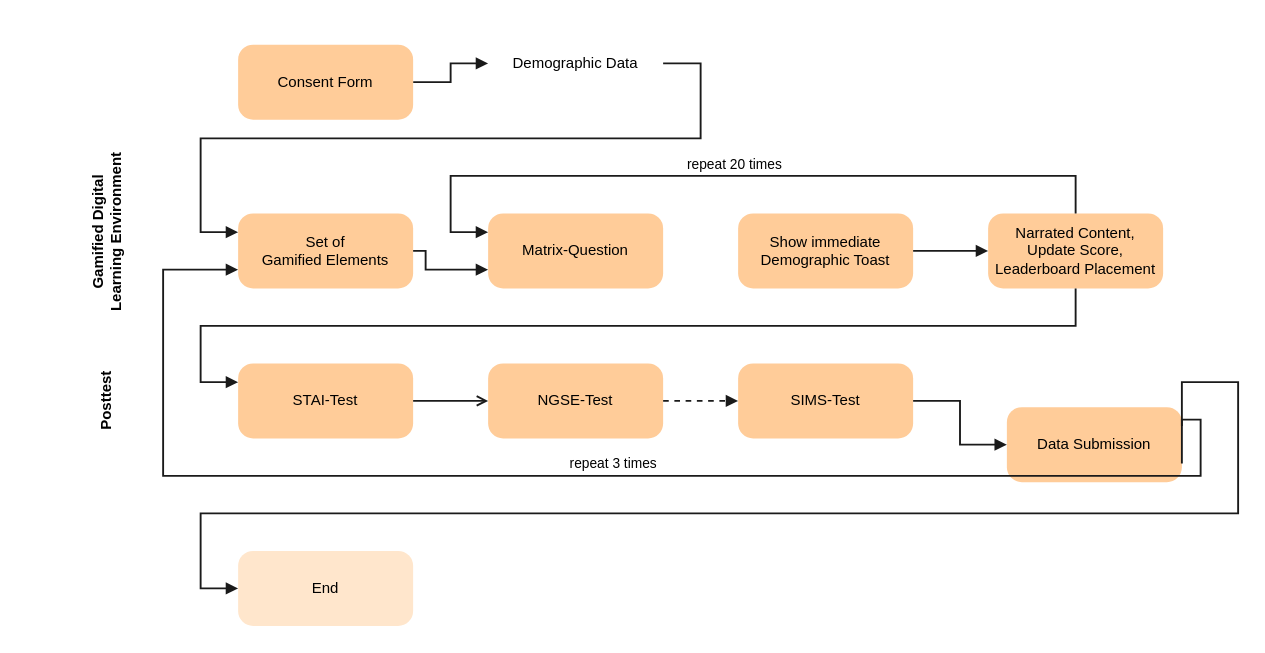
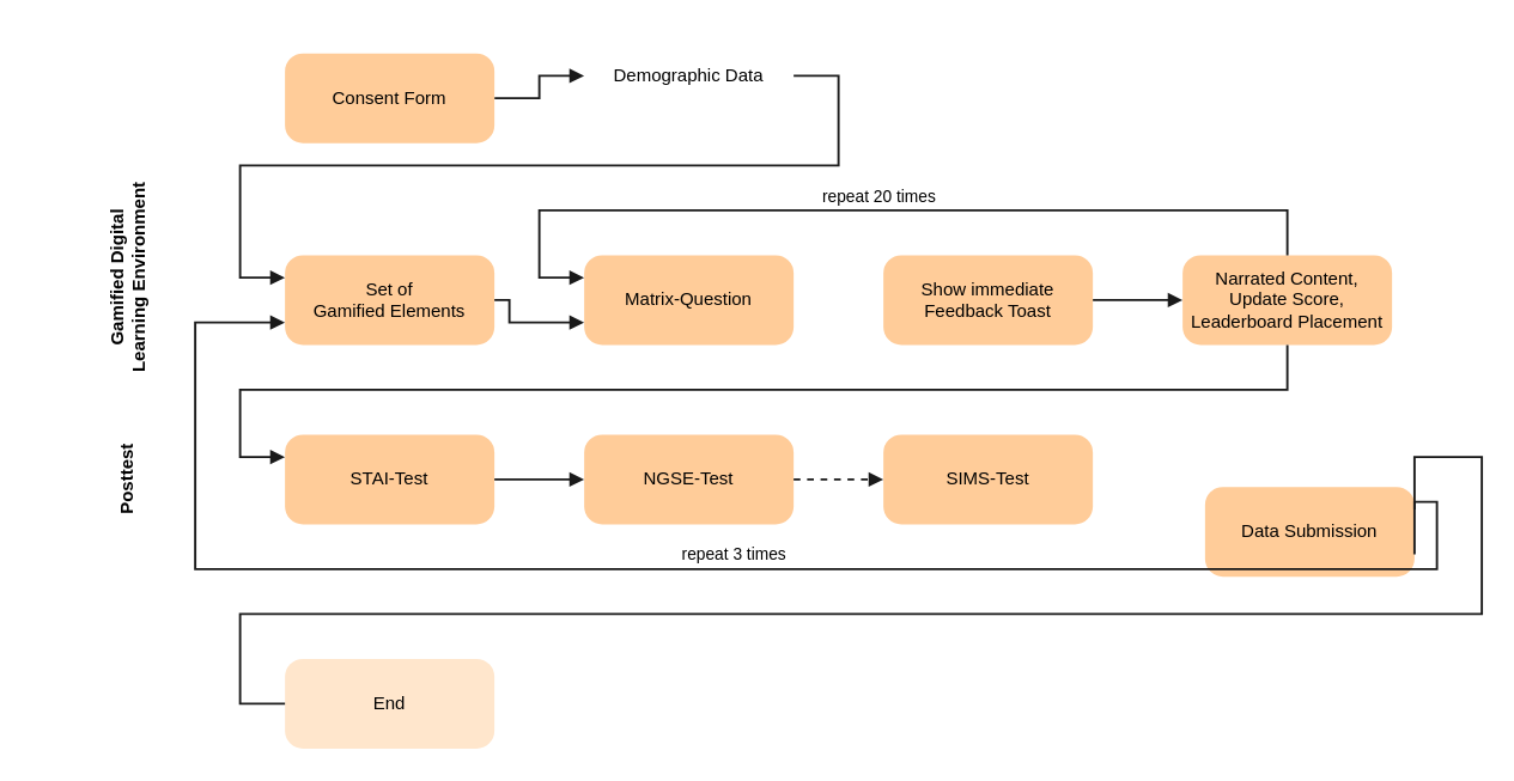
  <mxCell id="0" />
  <mxCell id="1" parent="0" />
  <mxCell id="2" value="" style="edgeStyle=orthogonalEdgeStyle;rounded=0;orthogonalLoop=1;jettySize=auto;html=1;exitX=1;exitY=0.5;exitDx=0;exitDy=0;endArrow=block;endFill=1;strokeWidth=1.5;jumpStyle=none;strokeColor=#1A1A1A;labelPosition=center;verticalLabelPosition=top;align=center;verticalAlign=bottom;" edge="1" parent="1" source="3" target="4"><mxGeometry relative="1" as="geometry" /></mxCell>
  <mxCell id="3" value="Consent Form" style="rounded=1;whiteSpace=wrap;html=1;fillColor=#FFCC99;fontColor=#000000;strokeColor=none;arcSize=20;align=center;spacingLeft=0;" vertex="1" parent="1"><mxGeometry x="190" y="35" width="140" height="60" as="geometry" /></mxCell>
  <mxCell id="4" value="Demographic Data" style="rounded=1;whiteSpace=wrap;html=1;fillColor=#ffffff;fontColor=#000000;strokeColor=none;arcSize=20;align=center;spacingLeft=0;" vertex="1" parent="1"><mxGeometry x="390" y="20" width="140" height="60" as="geometry" /></mxCell>
  <mxCell id="5" value="Set of&lt;div&gt;Gamified Elements&lt;/div&gt;" style="rounded=1;whiteSpace=wrap;html=1;fillColor=#FFCC99;fontColor=#000000;strokeColor=none;arcSize=20;align=center;spacingLeft=0;" vertex="1" parent="1"><mxGeometry x="190" y="170" width="140" height="60" as="geometry" /></mxCell>
  <mxCell id="6" value="" style="edgeStyle=orthogonalEdgeStyle;rounded=0;orthogonalLoop=1;jettySize=auto;html=1;exitX=1;exitY=0.5;exitDx=0;exitDy=0;endArrow=block;endFill=1;strokeWidth=1.5;jumpStyle=none;strokeColor=#1A1A1A;labelPosition=center;verticalLabelPosition=top;align=center;verticalAlign=bottom;entryX=0;entryY=0.25;entryDx=0;entryDy=0;" edge="1" parent="1" source="4" target="5"><mxGeometry relative="1" as="geometry"><mxPoint x="370" y="220" as="sourcePoint" /><mxPoint x="464" y="220" as="targetPoint" /><Array as="points"><mxPoint x="560" y="50" /><mxPoint x="560" y="110" /><mxPoint x="160" y="110" /><mxPoint x="160" y="185" /></Array></mxGeometry></mxCell>
  <mxCell id="7" value="Matrix-Question" style="rounded=1;whiteSpace=wrap;html=1;fillColor=#FFCC99;fontColor=#000000;strokeColor=none;arcSize=20;align=center;spacingLeft=0;" vertex="1" parent="1"><mxGeometry x="390" y="170" width="140" height="60" as="geometry" /></mxCell>
  <mxCell id="8" value="" style="edgeStyle=orthogonalEdgeStyle;rounded=0;orthogonalLoop=1;jettySize=auto;html=1;exitX=1;exitY=0.5;exitDx=0;exitDy=0;endArrow=block;endFill=1;strokeWidth=1.5;jumpStyle=none;strokeColor=#1A1A1A;labelPosition=center;verticalLabelPosition=top;align=center;verticalAlign=bottom;entryX=0;entryY=0.75;entryDx=0;entryDy=0;" edge="1" parent="1" source="5" target="7"><mxGeometry relative="1" as="geometry"><mxPoint x="280" y="70" as="sourcePoint" /><mxPoint x="374" y="70" as="targetPoint" /><Array as="points"><mxPoint x="340" y="200" /><mxPoint x="340" y="215" /></Array></mxGeometry></mxCell>
- <mxCell id="9" value="Show immediate Demographic Toast" style="rounded=1;whiteSpace=wrap;html=1;fillColor=#FFCC99;fontColor=#000000;strokeColor=none;arcSize=20;align=center;spacingLeft=0;" vertex="1" parent="1"><mxGeometry x="590" y="170" width="140" height="60" as="geometry" /></mxCell>
+ <mxCell id="9" value="Show immediate Feedback Toast" style="rounded=1;whiteSpace=wrap;html=1;fillColor=#FFCC99;fontColor=#000000;strokeColor=none;arcSize=20;align=center;spacingLeft=0;" vertex="1" parent="1"><mxGeometry x="590" y="170" width="140" height="60" as="geometry" /></mxCell>
  <mxCell id="10" value="&lt;span style=&quot;background-color: initial;&quot;&gt;Narrated&amp;nbsp;&lt;/span&gt;&lt;span style=&quot;background-color: initial;&quot;&gt;Content,&lt;/span&gt;&lt;div&gt;&lt;span style=&quot;background-color: initial;&quot;&gt;Update Score,&lt;/span&gt;&lt;/div&gt;&lt;div&gt;&lt;span style=&quot;background-color: initial;&quot;&gt;Leaderboard Placement&lt;/span&gt;&lt;/div&gt;" style="rounded=1;whiteSpace=wrap;html=1;fillColor=#FFCC99;fontColor=#000000;strokeColor=none;arcSize=20;align=center;spacingLeft=0;" vertex="1" parent="1"><mxGeometry x="790" y="170" width="140" height="60" as="geometry" /></mxCell>
  <mxCell id="11" value="" style="edgeStyle=orthogonalEdgeStyle;rounded=0;orthogonalLoop=1;jettySize=auto;html=1;exitX=1;exitY=0.5;exitDx=0;exitDy=0;endArrow=block;endFill=1;strokeWidth=1.5;jumpStyle=none;strokeColor=#1A1A1A;labelPosition=center;verticalLabelPosition=top;align=center;verticalAlign=bottom;entryX=0;entryY=0.5;entryDx=0;entryDy=0;" edge="1" parent="1" source="9" target="10"><mxGeometry relative="1" as="geometry"><mxPoint x="690" y="180" as="sourcePoint" /><mxPoint x="784" y="180" as="targetPoint" /></mxGeometry></mxCell>
  <mxCell id="12" value="repeat 20 times" style="edgeStyle=orthogonalEdgeStyle;rounded=0;orthogonalLoop=1;jettySize=auto;html=1;exitX=0.5;exitY=0;exitDx=0;exitDy=0;endArrow=block;endFill=1;strokeWidth=1.5;jumpStyle=none;strokeColor=#1A1A1A;labelPosition=center;verticalLabelPosition=top;align=center;verticalAlign=bottom;entryX=0;entryY=0.25;entryDx=0;entryDy=0;" edge="1" parent="1" source="10" target="7"><mxGeometry relative="1" as="geometry"><mxPoint x="640" y="210" as="sourcePoint" /><mxPoint x="734" y="210" as="targetPoint" /><Array as="points"><mxPoint x="860" y="140" /><mxPoint x="360" y="140" /><mxPoint x="360" y="185" /></Array></mxGeometry></mxCell>
  <mxCell id="13" value="STAI-Test" style="rounded=1;whiteSpace=wrap;html=1;fillColor=#FFCC99;fontColor=#000000;strokeColor=none;arcSize=20;align=center;spacingLeft=0;" vertex="1" parent="1"><mxGeometry x="190" y="290" width="140" height="60" as="geometry" /></mxCell>
  <mxCell id="14" value="NGSE-Test" style="rounded=1;whiteSpace=wrap;html=1;fillColor=#FFCC99;fontColor=#000000;strokeColor=none;arcSize=20;align=center;spacingLeft=0;" vertex="1" parent="1"><mxGeometry x="390" y="290" width="140" height="60" as="geometry" /></mxCell>
  <mxCell id="15" value="SIMS-Test" style="rounded=1;whiteSpace=wrap;html=1;fillColor=#FFCC99;fontColor=#000000;strokeColor=none;arcSize=20;align=center;spacingLeft=0;" vertex="1" parent="1"><mxGeometry x="590" y="290" width="140" height="60" as="geometry" /></mxCell>
  <mxCell id="16" value="Data Submission" style="rounded=1;whiteSpace=wrap;html=1;fillColor=#FFCC99;fontColor=#000000;strokeColor=none;arcSize=20;align=center;spacingLeft=0;" vertex="1" parent="1"><mxGeometry x="805" y="325" width="140" height="60" as="geometry" /></mxCell>
- <mxCell id="17" value="" style="edgeStyle=orthogonalEdgeStyle;rounded=0;orthogonalLoop=1;jettySize=auto;html=1;exitX=1;exitY=0.5;exitDx=0;exitDy=0;endArrow=open;endFill=1;strokeWidth=1.5;jumpStyle=none;strokeColor=#1A1A1A;labelPosition=center;verticalLabelPosition=top;align=center;verticalAlign=bottom;entryX=0;entryY=0.5;entryDx=0;entryDy=0;" edge="1" parent="1" source="13" target="14"><mxGeometry relative="1" as="geometry"><mxPoint x="370" y="290" as="sourcePoint" /><mxPoint x="370" y="390" as="targetPoint" /></mxGeometry></mxCell>
+ <mxCell id="17" value="" style="edgeStyle=orthogonalEdgeStyle;rounded=0;orthogonalLoop=1;jettySize=auto;html=1;exitX=1;exitY=0.5;exitDx=0;exitDy=0;endArrow=block;endFill=1;strokeWidth=1.5;jumpStyle=none;strokeColor=#1A1A1A;labelPosition=center;verticalLabelPosition=top;align=center;verticalAlign=bottom;entryX=0;entryY=0.5;entryDx=0;entryDy=0;" edge="1" parent="1" source="13" target="14"><mxGeometry relative="1" as="geometry"><mxPoint x="370" y="290" as="sourcePoint" /><mxPoint x="370" y="390" as="targetPoint" /></mxGeometry></mxCell>
  <mxCell id="18" value="" style="edgeStyle=orthogonalEdgeStyle;rounded=0;orthogonalLoop=1;jettySize=auto;html=1;exitX=1;exitY=0.5;exitDx=0;exitDy=0;endArrow=block;endFill=1;strokeWidth=1.5;jumpStyle=none;strokeColor=#1A1A1A;labelPosition=center;verticalLabelPosition=top;align=center;verticalAlign=bottom;entryX=0;entryY=0.5;entryDx=0;entryDy=0;dashed=1;" edge="1" parent="1" source="14" target="15"><mxGeometry relative="1" as="geometry"><mxPoint x="370" y="290" as="sourcePoint" /><mxPoint x="464" y="290" as="targetPoint" /></mxGeometry></mxCell>
- <mxCell id="19" value="" style="edgeStyle=orthogonalEdgeStyle;rounded=0;orthogonalLoop=1;jettySize=auto;html=1;exitX=1;exitY=0.5;exitDx=0;exitDy=0;endArrow=block;endFill=1;strokeWidth=1.5;jumpStyle=none;strokeColor=#1A1A1A;labelPosition=center;verticalLabelPosition=top;align=center;verticalAlign=bottom;entryX=0;entryY=0.5;entryDx=0;entryDy=0;" edge="1" parent="1" source="15" target="16"><mxGeometry relative="1" as="geometry"><mxPoint x="690" y="290" as="sourcePoint" /><mxPoint x="784" y="290" as="targetPoint" /></mxGeometry></mxCell>
  <mxCell id="20" value="" style="edgeStyle=orthogonalEdgeStyle;rounded=0;orthogonalLoop=1;jettySize=auto;html=1;endArrow=block;endFill=1;strokeWidth=1.5;jumpStyle=none;strokeColor=#1A1A1A;labelPosition=center;verticalLabelPosition=top;align=center;verticalAlign=bottom;entryX=0;entryY=0.25;entryDx=0;entryDy=0;exitX=0.5;exitY=1;exitDx=0;exitDy=0;" edge="1" parent="1" source="10" target="13"><mxGeometry relative="1" as="geometry"><mxPoint x="690" y="280" as="sourcePoint" /><mxPoint x="514" y="220" as="targetPoint" /><Array as="points"><mxPoint x="860" y="260" /><mxPoint x="160" y="260" /><mxPoint x="160" y="305" /></Array></mxGeometry></mxCell>
  <mxCell id="21" value="" style="edgeStyle=orthogonalEdgeStyle;rounded=0;orthogonalLoop=1;jettySize=auto;html=1;exitX=1;exitY=0.75;exitDx=0;exitDy=0;endArrow=block;endFill=1;strokeWidth=1.5;jumpStyle=none;strokeColor=#1A1A1A;labelPosition=center;verticalLabelPosition=bottom;align=center;verticalAlign=top;entryX=0;entryY=0.75;entryDx=0;entryDy=0;spacingBottom=13;spacing=0;" edge="1" parent="1" source="16" target="5"><mxGeometry relative="1" as="geometry"><mxPoint x="650" y="300" as="sourcePoint" /><mxPoint x="744" y="300" as="targetPoint" /><Array as="points"><mxPoint x="960" y="335" /><mxPoint x="960" y="380" /><mxPoint x="130" y="380" /><mxPoint x="130" y="215" /></Array></mxGeometry></mxCell>
  <mxCell id="22" value="repeat 3 times" style="edgeLabel;html=1;align=center;verticalAlign=bottom;resizable=0;points=[];rotation=0;labelPosition=center;verticalLabelPosition=top;" vertex="1" connectable="0" parent="21"><mxGeometry x="-0.018" y="-2" relative="1" as="geometry"><mxPoint as="offset" /></mxGeometry></mxCell>
  <mxCell id="23" value="End" style="rounded=1;whiteSpace=wrap;html=1;fillColor=#ffe6cc;fontColor=#000000;strokeColor=none;arcSize=20;align=center;spacingLeft=0;" vertex="1" parent="1"><mxGeometry x="190" y="440" width="140" height="60" as="geometry" /></mxCell>
- <mxCell id="24" value="" style="edgeStyle=orthogonalEdgeStyle;rounded=0;orthogonalLoop=1;jettySize=auto;html=1;exitX=1;exitY=0.25;exitDx=0;exitDy=0;endArrow=block;endFill=1;strokeWidth=1.5;jumpStyle=none;strokeColor=#1A1A1A;labelPosition=center;verticalLabelPosition=top;align=center;verticalAlign=bottom;entryX=0;entryY=0.5;entryDx=0;entryDy=0;" edge="1" parent="1" source="16" target="23"><mxGeometry relative="1" as="geometry"><mxPoint x="780" y="370" as="sourcePoint" /><mxPoint x="530" y="440" as="targetPoint" /><Array as="points"><mxPoint x="990" y="305" /><mxPoint x="990" y="410" /><mxPoint x="160" y="410" /><mxPoint x="160" y="470" /></Array></mxGeometry></mxCell>
+ <mxCell id="24" value="" style="edgeStyle=orthogonalEdgeStyle;rounded=0;orthogonalLoop=1;jettySize=auto;html=1;exitX=1;exitY=0.25;exitDx=0;exitDy=0;endArrow=none;endFill=1;strokeWidth=1.5;jumpStyle=none;strokeColor=#1A1A1A;labelPosition=center;verticalLabelPosition=top;align=center;verticalAlign=bottom;entryX=0;entryY=0.5;entryDx=0;entryDy=0;" edge="1" parent="1" source="16" target="23"><mxGeometry relative="1" as="geometry"><mxPoint x="780" y="370" as="sourcePoint" /><mxPoint x="530" y="440" as="targetPoint" /><Array as="points"><mxPoint x="990" y="305" /><mxPoint x="990" y="410" /><mxPoint x="160" y="410" /><mxPoint x="160" y="470" /></Array></mxGeometry></mxCell>
  <mxCell id="25" value="Gamified Digital Learning Environment" style="text;html=1;align=center;verticalAlign=middle;whiteSpace=wrap;rounded=0;rotation=270;fontStyle=1" vertex="1" parent="1"><mxGeometry x="20" y="150" width="130" height="70" as="geometry" /></mxCell>
  <mxCell id="26" value="Posttest" style="text;html=1;align=center;verticalAlign=middle;whiteSpace=wrap;rounded=0;rotation=-90;fontStyle=1" vertex="1" parent="1"><mxGeometry x="55" y="305" width="60" height="30" as="geometry" /></mxCell>
